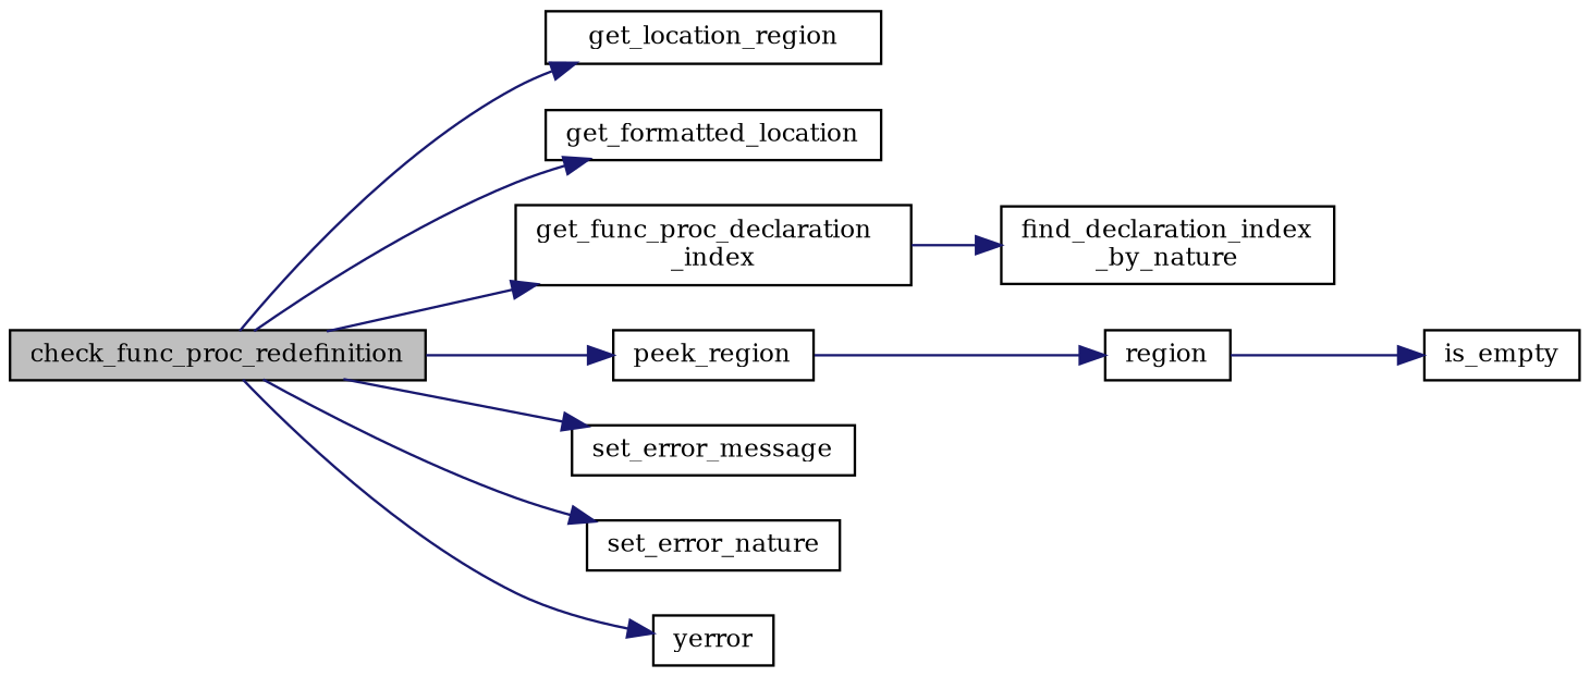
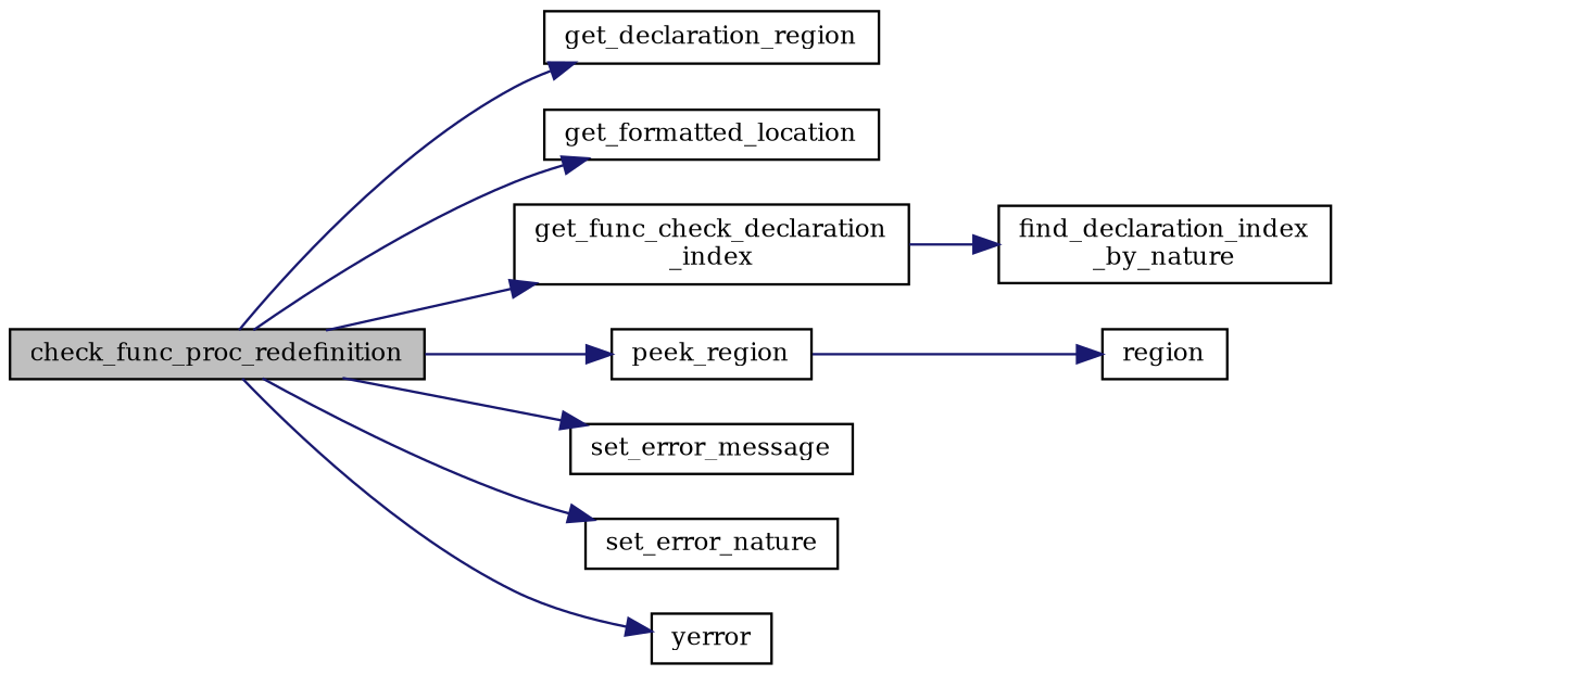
  digraph {
    fontname="DejaVu Serif"
    rankdir=LR
    node [color=black fillcolor=white fontname="DejaVu Serif" fontsize=10 shape=record style=filled]
    edge [color=midnightblue fontname="DejaVu Serif" fontsize=10 labelfontname=Helvetica labelfontsize=10 style=solid]
    n1 [fillcolor=grey75 fontcolor=black height=0.2 label=check_func_proc_redefinition width=0.4]
-   n2 [height=0.2 label=get_location_region width=0.4]
+   n2 [height=0.2 label=get_declaration_region width=0.4]
    n3 [height=0.2 label=get_formatted_location width=0.4]
-   n4 [height=0.2 label="get_func_proc_declaration\l_index" width=0.4]
+   n4 [height=0.2 label="get_func_check_declaration\l_index" width=0.4]
    n5 [height=0.2 label=peek_region width=0.4]
    n6 [height=0.2 label=set_error_message width=0.4]
    n7 [height=0.2 label=set_error_nature width=0.4]
    n8 [height=0.2 label=yerror width=0.4]
    n9 [height=0.2 label="find_declaration_index\l_by_nature" width=0.4]
    n10 [height=0.2 label=region width=0.4]
-   n11 [height=0.2 label=is_empty width=0.4]
    n1 -> n2
    n1 -> n3
    n1 -> n4
    n1 -> n5
    n1 -> n6
    n1 -> n7
    n1 -> n8
    n4 -> n9
    n5 -> n10
-   n10 -> n11
  }
